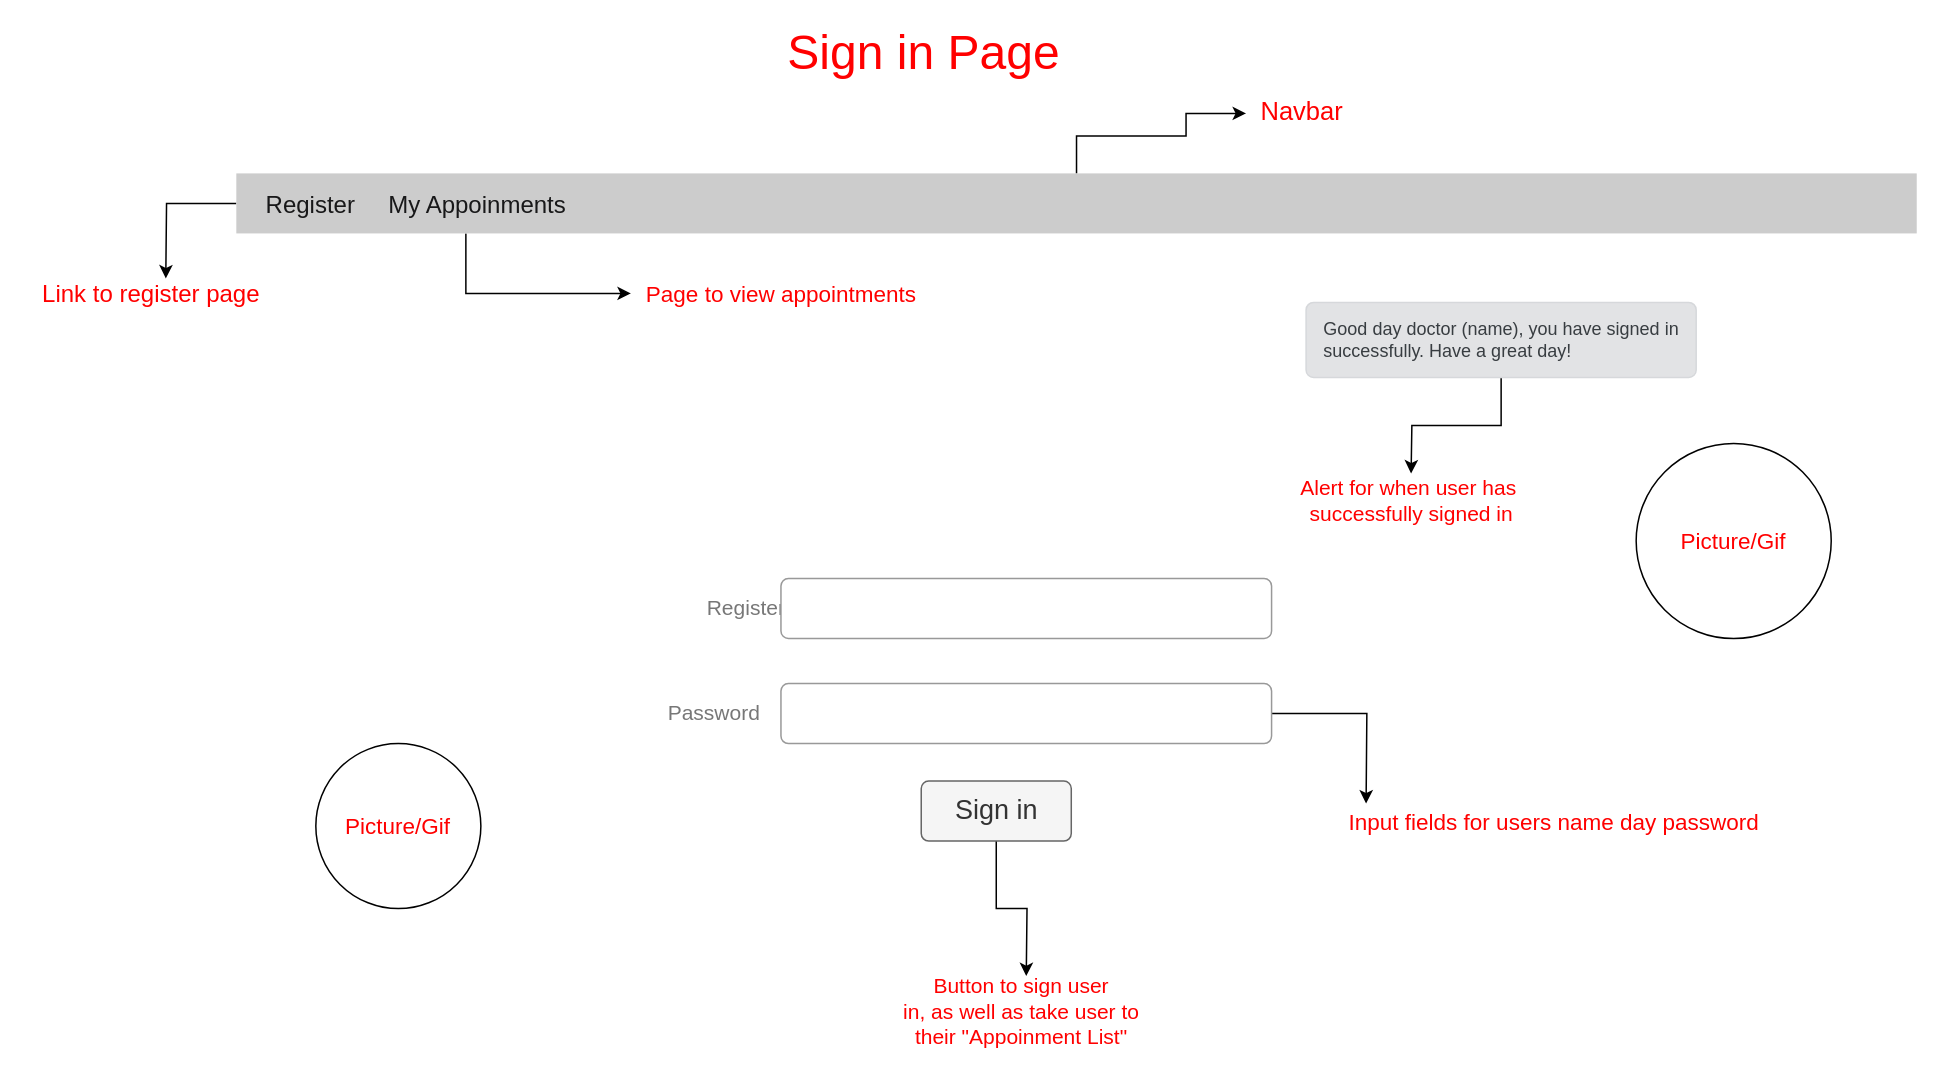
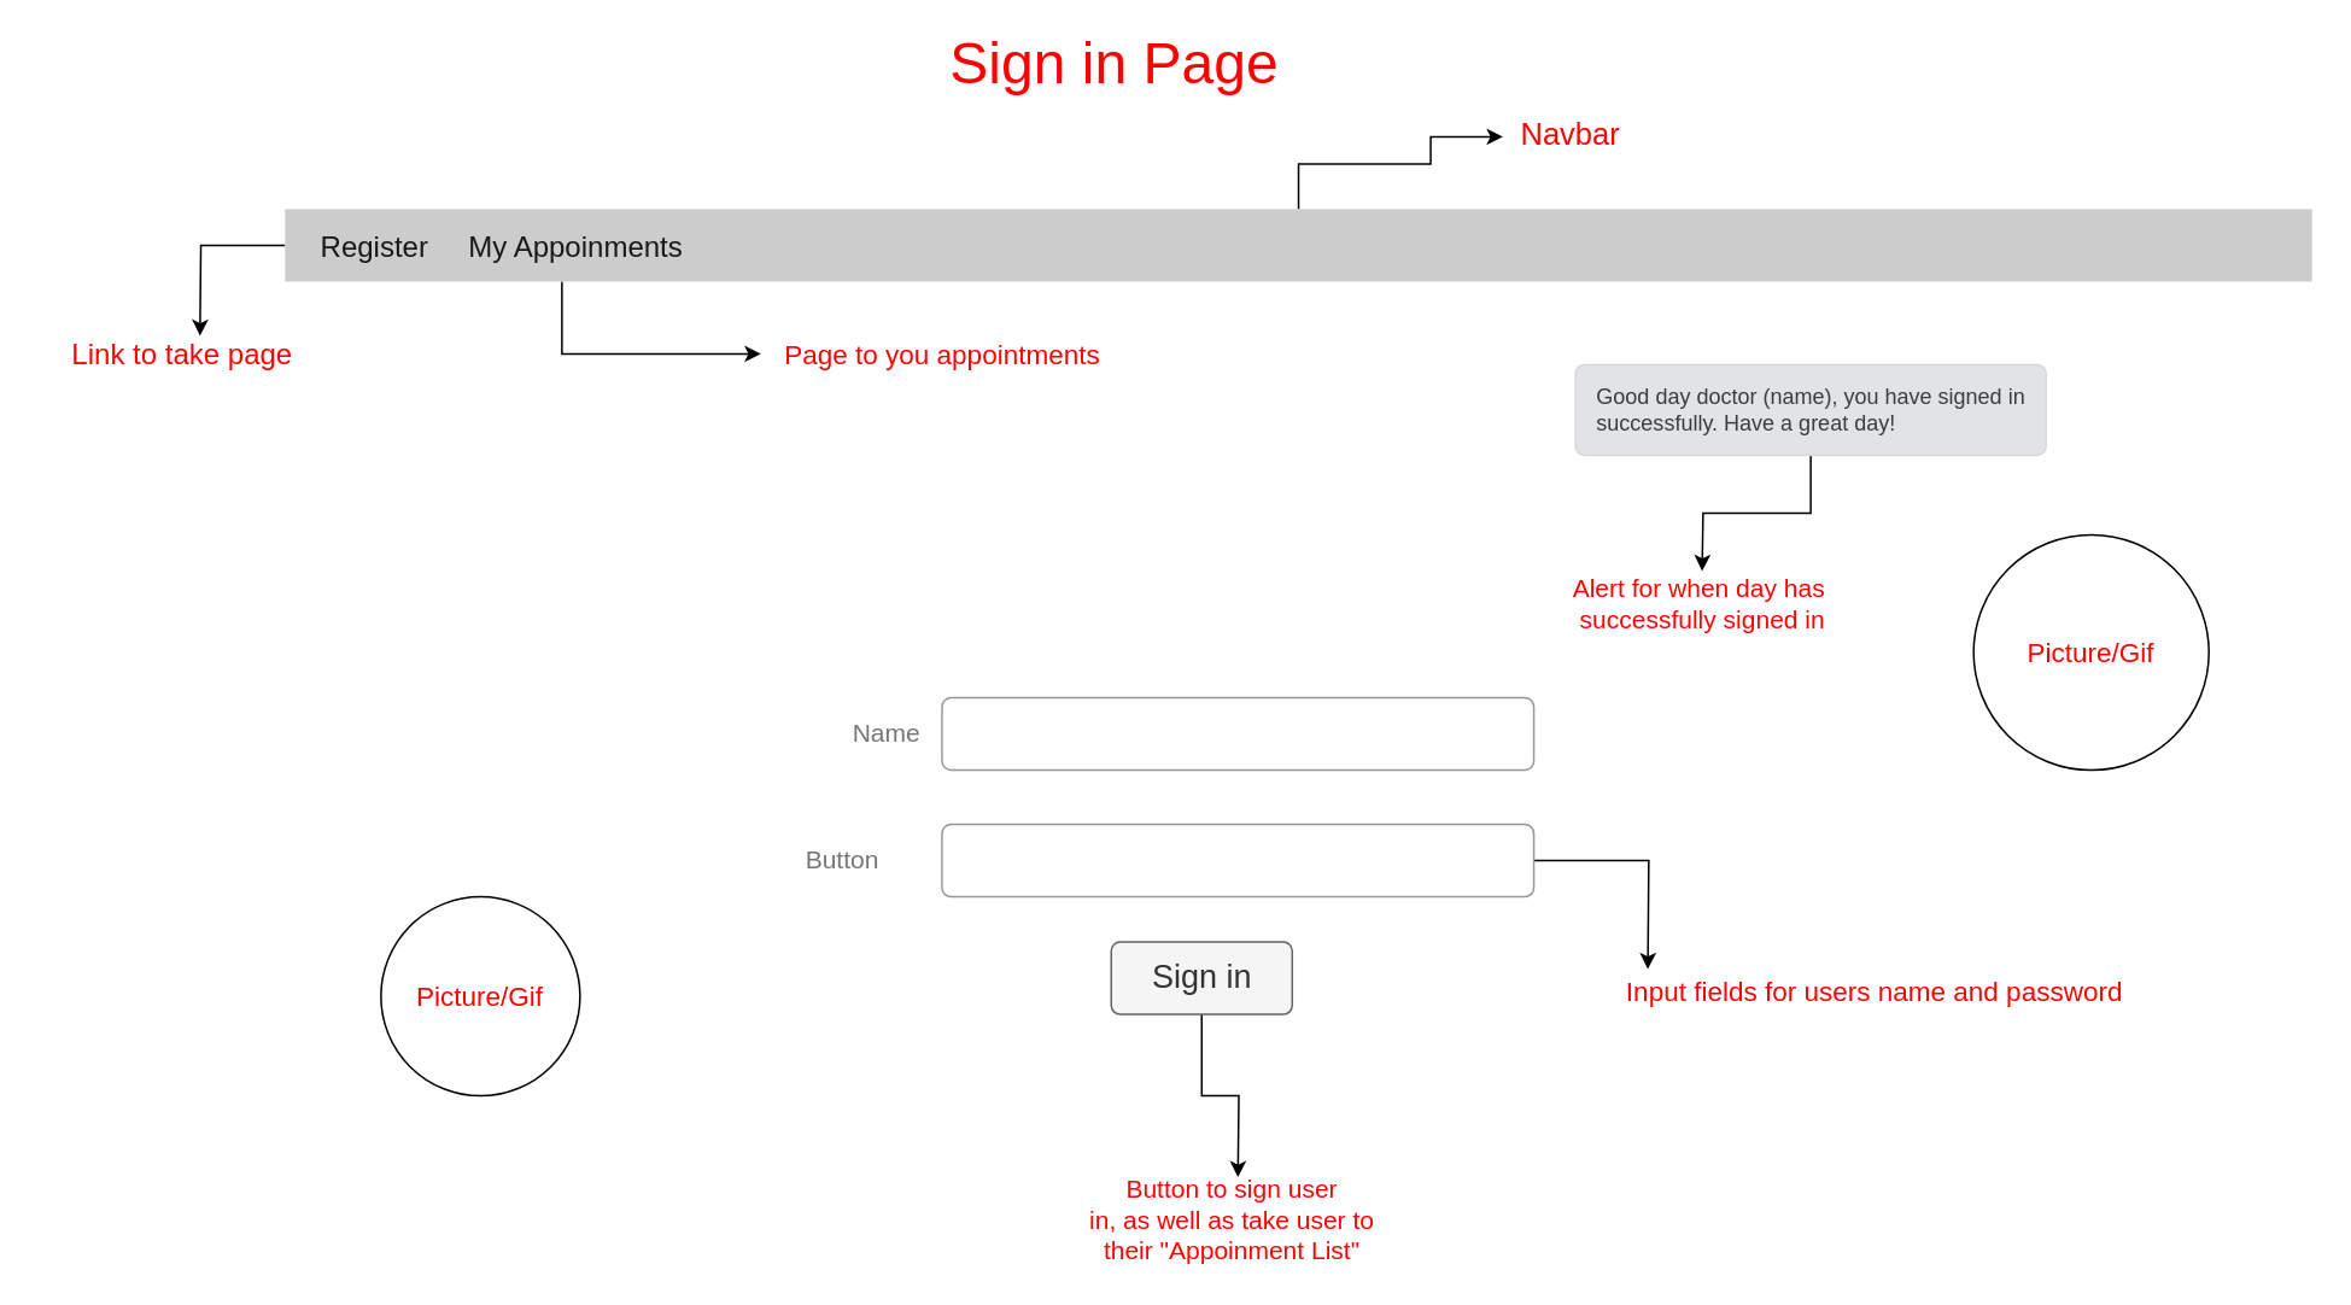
  <mxCell id="0" style=";html=1;" />
  <mxCell id="1" style=";html=1;" parent="0" />
  <mxCell id="2" value="&lt;span style=&quot;font-size: 32px&quot;&gt;&lt;font color=&quot;#ff0000&quot;&gt;Sign in Page&lt;/font&gt;&lt;/span&gt;" style="text;html=1;align=center;verticalAlign=middle;resizable=0;points=[];autosize=1;" vertex="1" parent="1"><mxGeometry x="515" y="20" width="200" height="30" as="geometry" /></mxCell>
  <mxCell id="3" value="" style="edgeStyle=orthogonalEdgeStyle;rounded=0;orthogonalLoop=1;jettySize=auto;html=1;" edge="1" parent="1" source="6"><mxGeometry relative="1" as="geometry"><mxPoint x="110" y="185" as="targetPoint" /></mxGeometry></mxCell>
  <mxCell id="4" value="" style="edgeStyle=orthogonalEdgeStyle;rounded=0;orthogonalLoop=1;jettySize=auto;html=1;" edge="1" parent="1" source="6"><mxGeometry relative="1" as="geometry"><mxPoint x="830" y="75" as="targetPoint" /><Array as="points"><mxPoint x="717" y="90" /><mxPoint x="790" y="90" /></Array></mxGeometry></mxCell>
  <mxCell id="5" value="" style="edgeStyle=orthogonalEdgeStyle;rounded=0;orthogonalLoop=1;jettySize=auto;html=1;" edge="1" parent="1" source="6"><mxGeometry relative="1" as="geometry"><mxPoint x="420" y="195" as="targetPoint" /><Array as="points"><mxPoint x="310" y="195" /><mxPoint x="390" y="195" /></Array></mxGeometry></mxCell>
  <mxCell id="6" value="" style="html=1;shadow=0;dashed=0;strokeColor=none;fontSize=16;fontColor=#7C7C7D;align=right;spacing=15;fillColor=#CCCCCC;" vertex="1" parent="1"><mxGeometry x="157" y="115" width="1120" height="40" as="geometry" /></mxCell>
  <mxCell id="7" value="Register&amp;nbsp; &amp;nbsp; &amp;nbsp;My Appoinments" style="strokeColor=none;html=1;whiteSpace=wrap;fillColor=none;fontColor=#181819;align=left;fontSize=16;spacing=10;" vertex="1" parent="6"><mxGeometry width="250" height="40" relative="1" as="geometry"><mxPoint x="10" y="1" as="offset" /></mxGeometry></mxCell>
- <mxCell id="8" value="&lt;font style=&quot;font-size: 16px&quot; color=&quot;#ff0000&quot;&gt;Link to register page&lt;/font&gt;" style="text;html=1;align=center;verticalAlign=middle;resizable=0;points=[];autosize=1;" vertex="1" parent="1"><mxGeometry x="20" y="185" width="160" height="20" as="geometry" /></mxCell>
+ <mxCell id="8" value="&lt;font style=&quot;font-size: 16px&quot; color=&quot;#ff0000&quot;&gt;Link to take page&lt;/font&gt;" style="text;html=1;align=center;verticalAlign=middle;resizable=0;points=[];autosize=1;" vertex="1" parent="1"><mxGeometry x="20" y="185" width="160" height="20" as="geometry" /></mxCell>
  <mxCell id="9" value="&lt;font style=&quot;font-size: 17px&quot; color=&quot;#ff0000&quot;&gt;Navbar&lt;/font&gt;" style="text;html=1;align=center;verticalAlign=middle;resizable=0;points=[];autosize=1;" vertex="1" parent="1"><mxGeometry x="832" y="65" width="70" height="20" as="geometry" /></mxCell>
  <mxCell id="10" value="&lt;font style=&quot;font-size: 15px&quot; color=&quot;#ff0000&quot;&gt;Picture/Gif&lt;/font&gt;" style="ellipse;whiteSpace=wrap;html=1;aspect=fixed;" vertex="1" parent="1"><mxGeometry x="1090" y="295" width="130" height="130" as="geometry" /></mxCell>
  <mxCell id="11" value="&lt;font style=&quot;font-size: 15px&quot; color=&quot;#ff0000&quot;&gt;Picture/Gif&lt;/font&gt;" style="ellipse;whiteSpace=wrap;html=1;aspect=fixed;" vertex="1" parent="1"><mxGeometry x="210" y="495" width="110" height="110" as="geometry" /></mxCell>
- <mxCell id="12" value="Password" style="strokeColor=none;fillColor=none;fontColor=#777777;whiteSpace=wrap;align=left;verticalAlign=middle;fontStyle=0;fontSize=14;spacing=15;" vertex="1" parent="1"><mxGeometry x="430" y="455" width="150" height="40" as="geometry" /></mxCell>
+ <mxCell id="12" value="Button" style="strokeColor=none;fillColor=none;fontColor=#777777;whiteSpace=wrap;align=left;verticalAlign=middle;fontStyle=0;fontSize=14;spacing=15;" vertex="1" parent="1"><mxGeometry x="430" y="455" width="150" height="40" as="geometry" /></mxCell>
  <mxCell id="13" value="" style="edgeStyle=orthogonalEdgeStyle;rounded=0;orthogonalLoop=1;jettySize=auto;html=1;" edge="1" parent="1" source="14"><mxGeometry relative="1" as="geometry"><mxPoint x="910" y="535" as="targetPoint" /></mxGeometry></mxCell>
  <mxCell id="14" value="" style="html=1;shadow=0;dashed=0;shape=mxgraph.bootstrap.rrect;rSize=5;strokeColor=#999999;fillColor=#ffffff;fontColor=#777777;whiteSpace=wrap;align=left;verticalAlign=middle;fontStyle=0;fontSize=14;spacing=15;" vertex="1" parent="1"><mxGeometry x="520" y="455" width="327" height="40" as="geometry" /></mxCell>
- <mxCell id="15" value="Register" style="strokeColor=none;fillColor=none;fontColor=#777777;whiteSpace=wrap;align=left;verticalAlign=middle;fontStyle=0;fontSize=14;spacing=15;" vertex="1" parent="1"><mxGeometry x="456" y="385" width="150" height="40" as="geometry" /></mxCell>
+ <mxCell id="15" value="Name" style="strokeColor=none;fillColor=none;fontColor=#777777;whiteSpace=wrap;align=left;verticalAlign=middle;fontStyle=0;fontSize=14;spacing=15;" vertex="1" parent="1"><mxGeometry x="456" y="385" width="150" height="40" as="geometry" /></mxCell>
  <mxCell id="16" value="" style="html=1;shadow=0;dashed=0;shape=mxgraph.bootstrap.rrect;rSize=5;strokeColor=#999999;fillColor=#ffffff;fontColor=#777777;whiteSpace=wrap;align=left;verticalAlign=middle;fontStyle=0;fontSize=14;spacing=15;" vertex="1" parent="1"><mxGeometry x="520" y="385" width="327" height="40" as="geometry" /></mxCell>
- <mxCell id="17" value="&lt;font style=&quot;font-size: 15px&quot; color=&quot;#ff0000&quot;&gt;Input fields for users name day password&lt;/font&gt;" style="text;html=1;align=center;verticalAlign=middle;resizable=0;points=[];autosize=1;" vertex="1" parent="1"><mxGeometry x="890" y="537" width="290" height="20" as="geometry" /></mxCell>
+ <mxCell id="17" value="&lt;font style=&quot;font-size: 15px&quot; color=&quot;#ff0000&quot;&gt;Input fields for users name and password&lt;/font&gt;" style="text;html=1;align=center;verticalAlign=middle;resizable=0;points=[];autosize=1;" vertex="1" parent="1"><mxGeometry x="890" y="537" width="290" height="20" as="geometry" /></mxCell>
  <mxCell id="18" value="" style="edgeStyle=orthogonalEdgeStyle;rounded=0;orthogonalLoop=1;jettySize=auto;html=1;" edge="1" parent="1" source="19"><mxGeometry relative="1" as="geometry"><mxPoint x="683.5" y="650" as="targetPoint" /></mxGeometry></mxCell>
  <mxCell id="19" value="&lt;font style=&quot;font-size: 18px&quot;&gt;Sign in&lt;/font&gt;" style="html=1;shadow=0;dashed=0;shape=mxgraph.bootstrap.rrect;rSize=5;strokeColor=#666666;strokeWidth=1;fillColor=#f5f5f5;fontColor=#333333;whiteSpace=wrap;align=center;verticalAlign=middle;spacingLeft=0;fontStyle=0;fontSize=16;spacing=5;" vertex="1" parent="1"><mxGeometry x="613.5" y="520" width="100" height="40" as="geometry" /></mxCell>
  <mxCell id="20" value="&lt;font style=&quot;font-size: 14px&quot; color=&quot;#ff0000&quot;&gt;Button to sign user&lt;br&gt;in, as well as take user to&lt;br&gt;their &quot;Appoinment List&quot;&lt;/font&gt;" style="text;html=1;align=center;verticalAlign=middle;resizable=0;points=[];autosize=1;" vertex="1" parent="1"><mxGeometry x="595" y="649" width="170" height="50" as="geometry" /></mxCell>
  <mxCell id="21" value="" style="edgeStyle=orthogonalEdgeStyle;rounded=0;orthogonalLoop=1;jettySize=auto;html=1;" edge="1" parent="1" source="22"><mxGeometry relative="1" as="geometry"><mxPoint x="940" y="315" as="targetPoint" /></mxGeometry></mxCell>
  <mxCell id="22" value="Good day doctor (name), you have signed in&amp;nbsp;&lt;br&gt;successfully. Have a great day!" style="html=1;shadow=0;dashed=0;shape=mxgraph.bootstrap.rrect;rSize=5;strokeColor=#D6D8DB;strokeWidth=1;fillColor=#E2E3E5;fontColor=#383D41;whiteSpace=wrap;align=left;verticalAlign=middle;spacingLeft=10;" vertex="1" parent="1"><mxGeometry x="870" y="201" width="260" height="50" as="geometry" /></mxCell>
- <mxCell id="23" value="&lt;font style=&quot;font-size: 14px&quot; color=&quot;#ff0000&quot;&gt;Alert for when user has&amp;nbsp;&lt;br&gt;successfully signed in&lt;/font&gt;" style="text;html=1;align=center;verticalAlign=middle;resizable=0;points=[];autosize=1;" vertex="1" parent="1"><mxGeometry x="860" y="313" width="160" height="40" as="geometry" /></mxCell>
- <mxCell id="24" value="&lt;font style=&quot;font-size: 15px&quot; color=&quot;#ff0000&quot;&gt;Page to view appointments&lt;/font&gt;" style="text;html=1;align=center;verticalAlign=middle;resizable=0;points=[];autosize=1;" vertex="1" parent="1"><mxGeometry x="420" y="185" width="200" height="20" as="geometry" /></mxCell>
+ <mxCell id="23" value="&lt;font style=&quot;font-size: 14px&quot; color=&quot;#ff0000&quot;&gt;Alert for when day has&amp;nbsp;&lt;br&gt;successfully signed in&lt;/font&gt;" style="text;html=1;align=center;verticalAlign=middle;resizable=0;points=[];autosize=1;" vertex="1" parent="1"><mxGeometry x="860" y="313" width="160" height="40" as="geometry" /></mxCell>
+ <mxCell id="24" value="&lt;font style=&quot;font-size: 15px&quot; color=&quot;#ff0000&quot;&gt;Page to you appointments&lt;/font&gt;" style="text;html=1;align=center;verticalAlign=middle;resizable=0;points=[];autosize=1;" vertex="1" parent="1"><mxGeometry x="420" y="185" width="200" height="20" as="geometry" /></mxCell>
